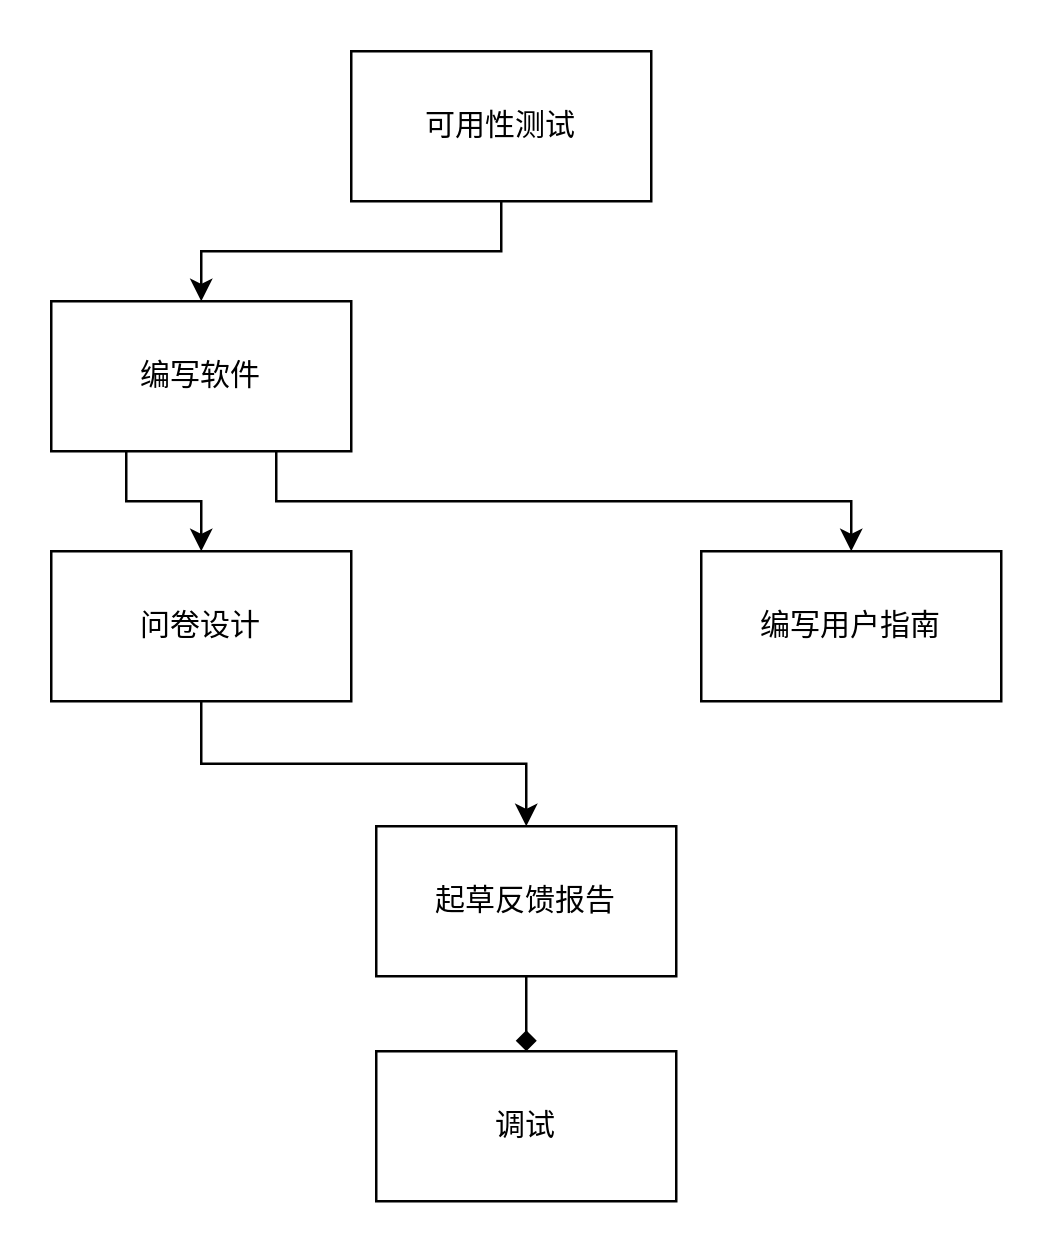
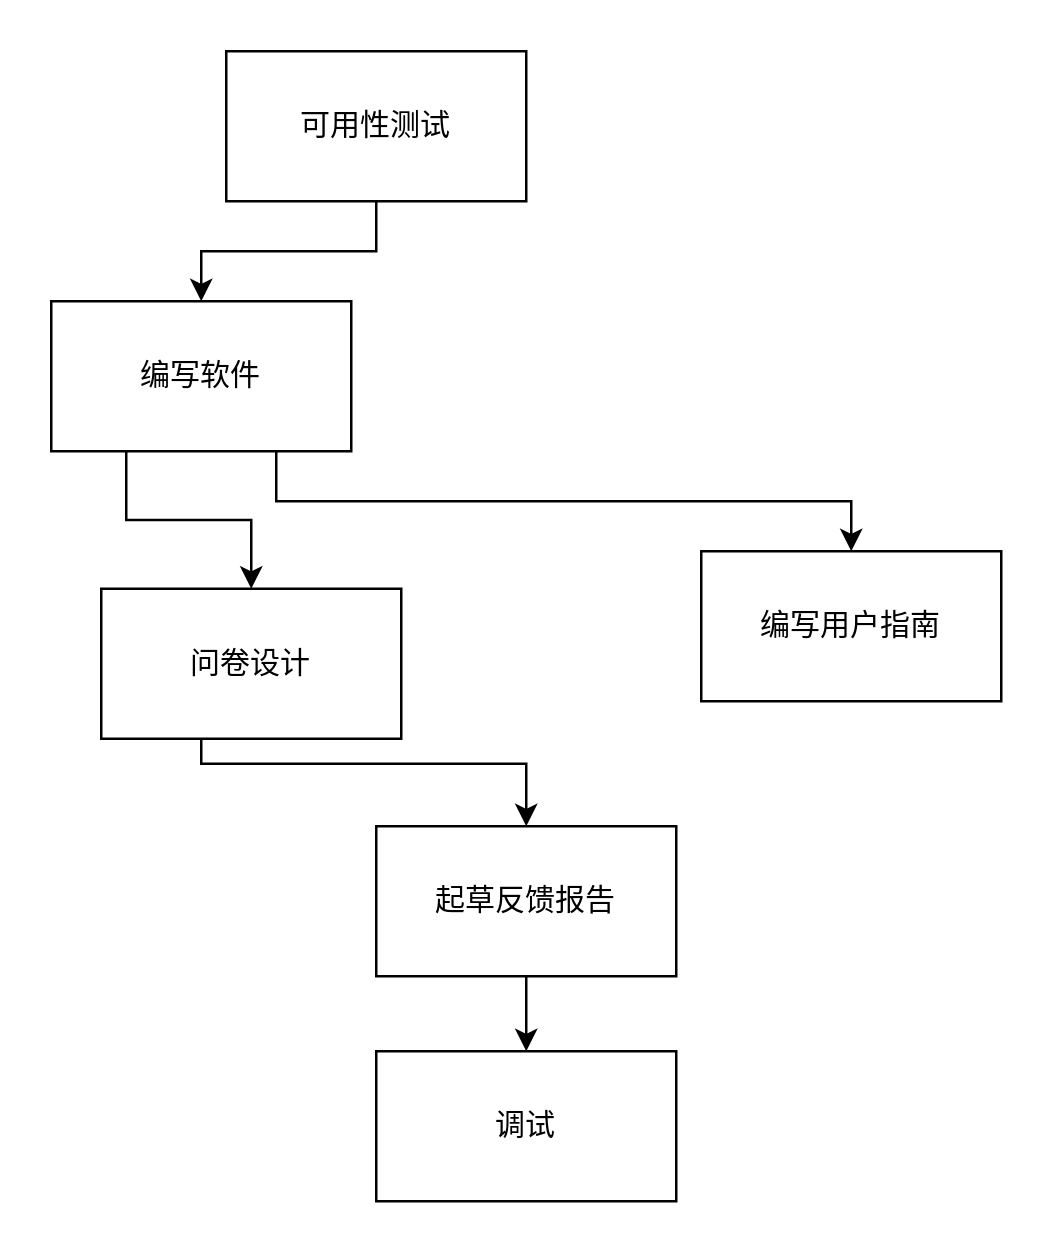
  <mxCell id="0" />
  <mxCell id="1" parent="0" />
  <mxCell id="2" style="edgeStyle=orthogonalEdgeStyle;rounded=0;orthogonalLoop=1;jettySize=auto;html=1;exitX=0.5;exitY=1;exitDx=0;exitDy=0;entryX=0.5;entryY=0;entryDx=0;entryDy=0;" edge="1" parent="1" source="3" target="6"><mxGeometry relative="1" as="geometry" /></mxCell>
- <mxCell id="3" value="可用性测试" style="rounded=0;whiteSpace=wrap;html=1;" vertex="1" parent="1"><mxGeometry x="140" y="20" width="120" height="60" as="geometry" /></mxCell>
+ <mxCell id="3" value="可用性测试" style="rounded=0;whiteSpace=wrap;html=1;" vertex="1" parent="1"><mxGeometry x="90" y="20" width="120" height="60" as="geometry" /></mxCell>
  <mxCell id="4" style="edgeStyle=orthogonalEdgeStyle;rounded=0;orthogonalLoop=1;jettySize=auto;html=1;exitX=0.25;exitY=1;exitDx=0;exitDy=0;" edge="1" parent="1" source="6" target="10"><mxGeometry relative="1" as="geometry" /></mxCell>
  <mxCell id="5" style="edgeStyle=orthogonalEdgeStyle;rounded=0;orthogonalLoop=1;jettySize=auto;html=1;exitX=0.75;exitY=1;exitDx=0;exitDy=0;entryX=0.5;entryY=0;entryDx=0;entryDy=0;" edge="1" parent="1" source="6" target="8"><mxGeometry relative="1" as="geometry" /></mxCell>
  <mxCell id="6" value="编写软件" style="rounded=0;whiteSpace=wrap;html=1;" vertex="1" parent="1"><mxGeometry x="20" y="120" width="120" height="60" as="geometry" /></mxCell>
  <mxCell id="7" value="调试" style="rounded=0;whiteSpace=wrap;html=1;" vertex="1" parent="1"><mxGeometry x="150" y="420" width="120" height="60" as="geometry" /></mxCell>
  <mxCell id="8" value="编写用户指南" style="rounded=0;whiteSpace=wrap;html=1;" vertex="1" parent="1"><mxGeometry x="280" y="220" width="120" height="60" as="geometry" /></mxCell>
  <mxCell id="9" style="edgeStyle=orthogonalEdgeStyle;rounded=0;orthogonalLoop=1;jettySize=auto;html=1;exitX=0.5;exitY=1;exitDx=0;exitDy=0;entryX=0.5;entryY=0;entryDx=0;entryDy=0;" edge="1" parent="1" source="10" target="12"><mxGeometry relative="1" as="geometry"><Array as="points"><mxPoint x="80" y="305" /><mxPoint x="210" y="305" /></Array></mxGeometry></mxCell>
- <mxCell id="10" value="问卷设计" style="rounded=0;whiteSpace=wrap;html=1;" vertex="1" parent="1"><mxGeometry x="20" y="220" width="120" height="60" as="geometry" /></mxCell>
- <mxCell id="11" style="edgeStyle=orthogonalEdgeStyle;rounded=0;orthogonalLoop=1;jettySize=auto;html=1;exitX=0.5;exitY=1;exitDx=0;exitDy=0;entryX=0.5;entryY=0;entryDx=0;entryDy=0;endArrow=diamond;" edge="1" parent="1" source="12" target="7"><mxGeometry relative="1" as="geometry" /></mxCell>
+ <mxCell id="10" value="问卷设计" style="rounded=0;whiteSpace=wrap;html=1;" vertex="1" parent="1"><mxGeometry x="40" y="235" width="120" height="60" as="geometry" /></mxCell>
+ <mxCell id="11" style="edgeStyle=orthogonalEdgeStyle;rounded=0;orthogonalLoop=1;jettySize=auto;html=1;exitX=0.5;exitY=1;exitDx=0;exitDy=0;entryX=0.5;entryY=0;entryDx=0;entryDy=0;" edge="1" parent="1" source="12" target="7"><mxGeometry relative="1" as="geometry" /></mxCell>
  <mxCell id="12" value="起草反馈报告" style="rounded=0;whiteSpace=wrap;html=1;" vertex="1" parent="1"><mxGeometry x="150" y="330" width="120" height="60" as="geometry" /></mxCell>
